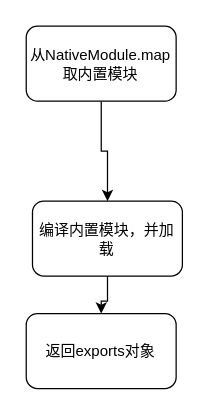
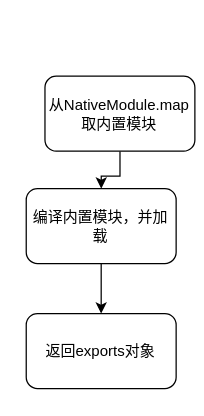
  <mxCell id="0" />
  <mxCell id="1" parent="0" />
  <mxCell id="2" value="" style="edgeStyle=orthogonalEdgeStyle;rounded=0;orthogonalLoop=1;jettySize=auto;html=1;fontFamily=Helvetica;fontSize=12;" parent="1" source="3" target="5" edge="1"><mxGeometry relative="1" as="geometry" /></mxCell>
- <mxCell id="3" value="从NativeModule.map取内置模块" style="rounded=1;whiteSpace=wrap;html=1;fontFamily=Helvetica;fontSize=12;" parent="1" vertex="1"><mxGeometry x="20.353" y="20.5" width="120" height="60" as="geometry" /></mxCell>
+ <mxCell id="3" value="从NativeModule.map取内置模块" style="rounded=1;whiteSpace=wrap;html=1;fontFamily=Helvetica;fontSize=12;" parent="1" vertex="1"><mxGeometry x="35.353" y="60.5" width="120" height="60" as="geometry" /></mxCell>
  <mxCell id="4" value="" style="edgeStyle=orthogonalEdgeStyle;rounded=0;orthogonalLoop=1;jettySize=auto;html=1;fontFamily=Helvetica;fontSize=12;" parent="1" source="5" target="6" edge="1"><mxGeometry relative="1" as="geometry" /></mxCell>
- <mxCell id="5" value="编译内置模块，并加载" style="rounded=1;whiteSpace=wrap;html=1;fontFamily=Helvetica;fontSize=12;" parent="1" vertex="1"><mxGeometry x="25.353" y="160.5" width="120" height="60" as="geometry" /></mxCell>
+ <mxCell id="5" value="编译内置模块，并加载" style="rounded=1;whiteSpace=wrap;html=1;fontFamily=Helvetica;fontSize=12;" parent="1" vertex="1"><mxGeometry x="20.353" y="150.5" width="120" height="60" as="geometry" /></mxCell>
  <mxCell id="6" value="返回exports对象" style="rounded=1;whiteSpace=wrap;html=1;fontFamily=Helvetica;fontSize=12;" parent="1" vertex="1"><mxGeometry x="20.353" y="250.5" width="120" height="60" as="geometry" /></mxCell>
